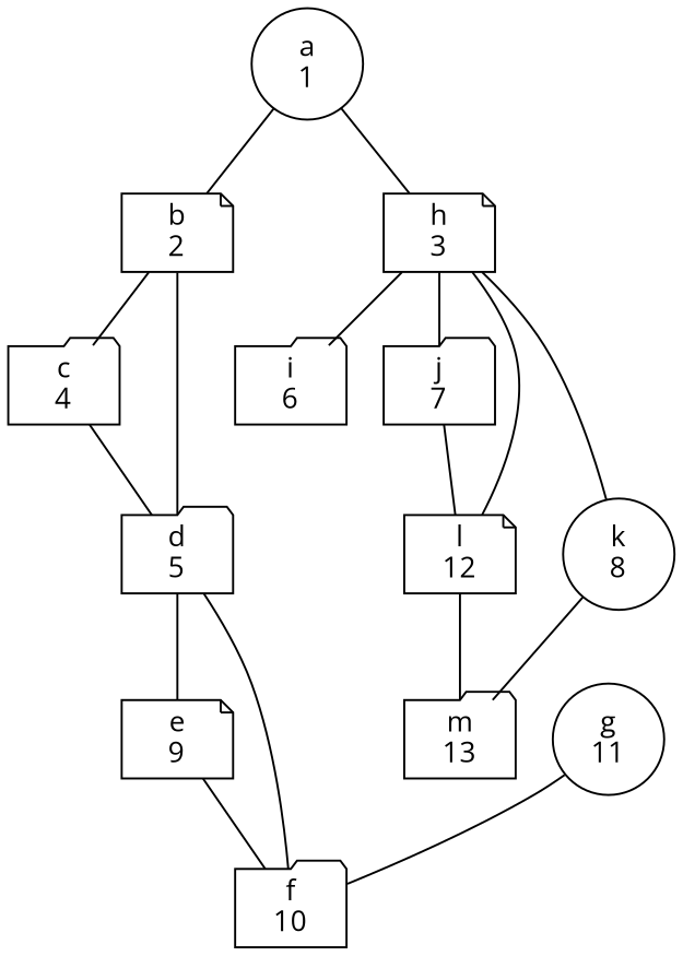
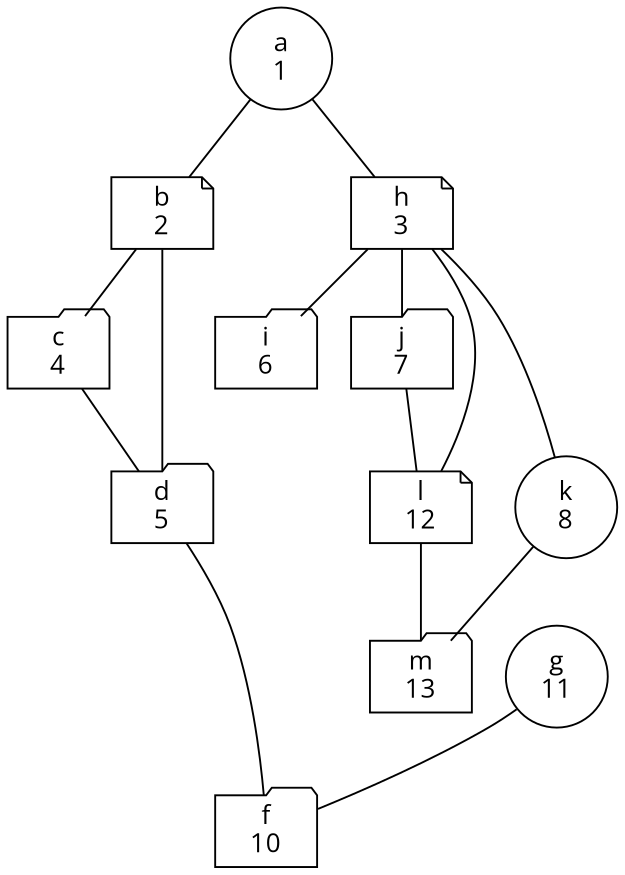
  graph {
    fontname="Open Sans"
    node [fontname="Open Sans" shape=folder]
    edge [fontname="Open Sans"]
    n1 [label="a\n1" shape=ellipse]
    n2 [label="b\n2" shape=note]
    n3 [label="h\n3" shape=note]
    n4 [label="c\n4"]
    n5 [label="d\n5"]
    n6 [label="i\n6"]
    n7 [label="j\n7"]
    n8 [label="k\n8" shape=ellipse]
    n9 [label="l\n12" shape=note]
-   n10 [label="e\n9" shape=note]
    n11 [label="f\n10"]
    n12 [label="g\n11" shape=ellipse]
    n13 [label="m\n13"]
    n1 -- n2
    n1 -- n3
    n2 -- n4
    n2 -- n5
    n3 -- n6
    n3 -- n7
    n3 -- n8
    n3 -- n9
    n4 -- n5
-   n5 -- n10
    n5 -- n11
    n7 -- n9
    n8 -- n13
    n9 -- n13
-   n10 -- n11
    n12 -- n11
  }
